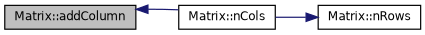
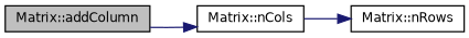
  digraph {
    rankdir=LR
    node [color=black fontname=Helvetica fontsize=10 shape=record]
    edge [color=midnightblue fontname=Helvetica fontsize=10 labelfontname=Helvetica labelfontsize=10 style=solid]
    n1 [fillcolor=grey75 fontcolor=black height=0.2 label="Matrix::addColumn" style=filled width=0.4]
    n2 [height=0.2 label="Matrix::nCols" width=0.4]
    n3 [height=0.2 label="Matrix::nRows" width=0.4]
-   n2 -> n1
+   n1 -> n2
    n2 -> n3
  }
